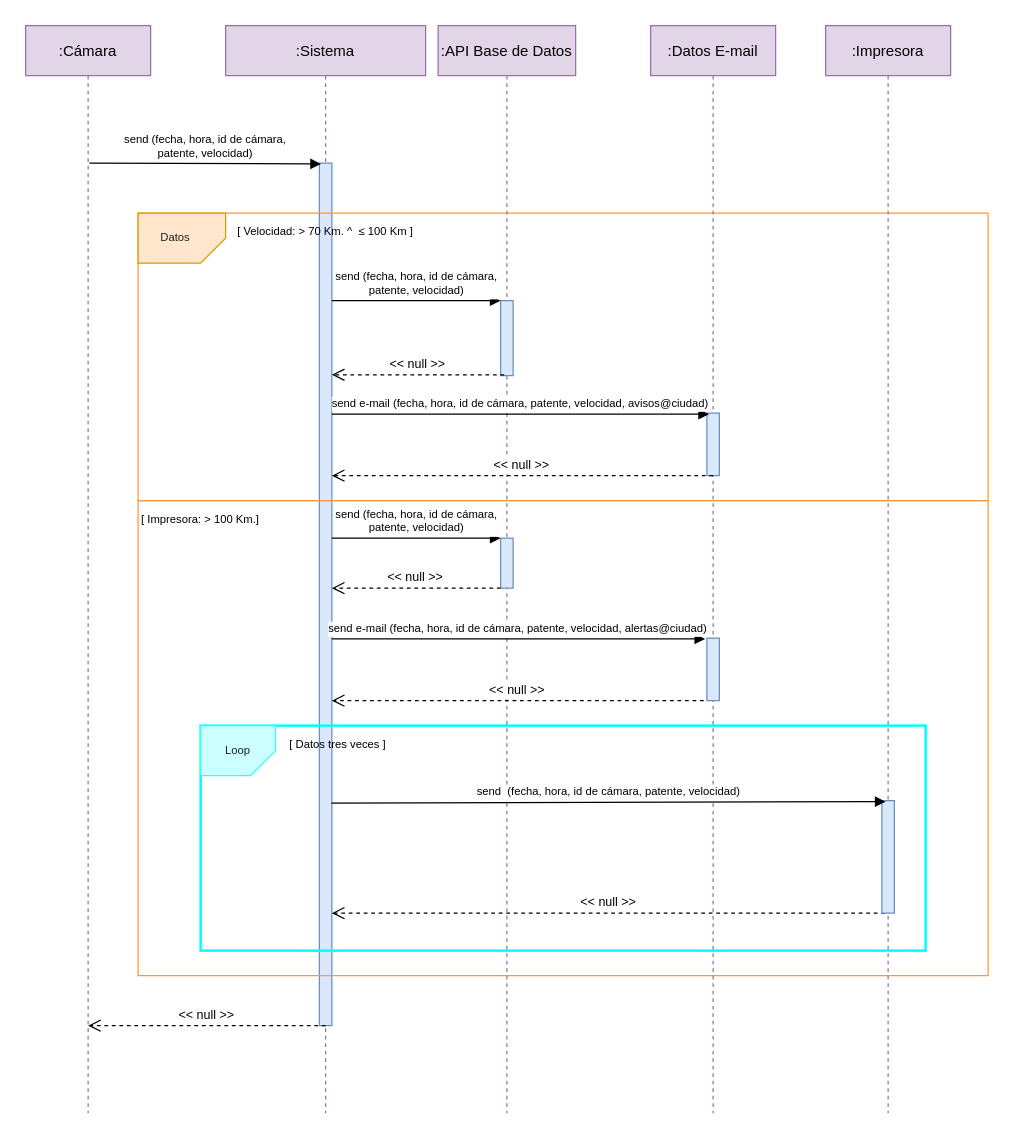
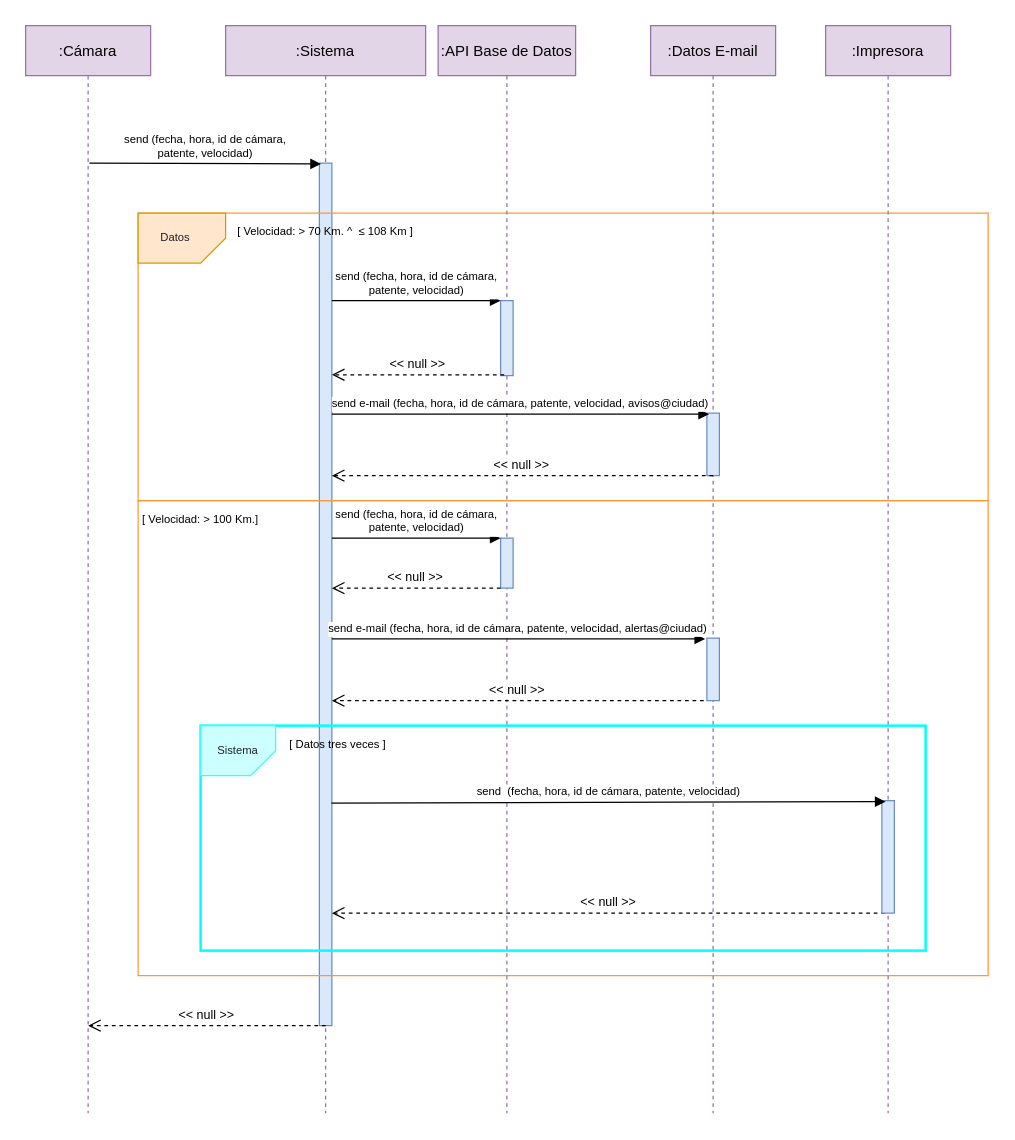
  <mxCell id="0" />
  <mxCell id="1" parent="0" />
  <mxCell id="2" value=":Sistema" style="shape=umlLifeline;perimeter=lifelinePerimeter;container=1;collapsible=0;recursiveResize=0;rounded=0;shadow=0;strokeWidth=1;fillColor=#e1d5e7;strokeColor=#9673a6;" parent="1" vertex="1"><mxGeometry x="180" y="20" width="160" height="870" as="geometry" /></mxCell>
  <mxCell id="3" value="" style="points=[];perimeter=orthogonalPerimeter;rounded=0;shadow=0;strokeWidth=1;fillColor=#dae8fc;strokeColor=#6c8ebf;" vertex="1" parent="2"><mxGeometry x="75" y="110" width="10" height="690" as="geometry" /></mxCell>
- <mxCell id="4" value="[ Velocidad: &amp;gt; 70 Km. ^&amp;nbsp; ≤ 100 Km ]" style="text;html=1;strokeColor=none;fillColor=none;align=center;verticalAlign=middle;whiteSpace=wrap;rounded=0;fontSize=9;" vertex="1" parent="2"><mxGeometry y="150" width="160" height="30" as="geometry" /></mxCell>
+ <mxCell id="4" value="[ Velocidad: &amp;gt; 70 Km. ^&amp;nbsp; ≤ 108 Km ]" style="text;html=1;strokeColor=none;fillColor=none;align=center;verticalAlign=middle;whiteSpace=wrap;rounded=0;fontSize=9;" vertex="1" parent="2"><mxGeometry y="150" width="160" height="30" as="geometry" /></mxCell>
  <mxCell id="5" value="send (fecha, hora, id de cámara, &#10;patente, velocidad)" style="verticalAlign=bottom;endArrow=block;shadow=0;strokeWidth=1;fontSize=9;entryX=0.131;entryY=0.001;entryDx=0;entryDy=0;entryPerimeter=0;" parent="2" target="3" edge="1"><mxGeometry relative="1" as="geometry"><mxPoint x="-109" y="110" as="sourcePoint" /><mxPoint x="60" y="110" as="targetPoint" /></mxGeometry></mxCell>
  <mxCell id="6" value="&lt;&lt; null &gt;&gt;" style="verticalAlign=bottom;endArrow=open;dashed=1;endSize=8;shadow=0;strokeWidth=1;fontSize=10;exitX=0.5;exitY=1;exitDx=0;exitDy=0;exitPerimeter=0;" edge="1" parent="2" source="3"><mxGeometry relative="1" as="geometry"><mxPoint x="-110" y="800" as="targetPoint" /><mxPoint x="70" y="800" as="sourcePoint" /></mxGeometry></mxCell>
  <mxCell id="7" value="[ Datos tres veces ]" style="text;html=1;strokeColor=none;fillColor=none;align=center;verticalAlign=middle;whiteSpace=wrap;rounded=0;fontSize=9;" vertex="1" parent="2"><mxGeometry x="30" y="560" width="120" height="30" as="geometry" /></mxCell>
  <mxCell id="8" value="" style="rounded=0;whiteSpace=wrap;html=1;fontSize=9;strokeColor=#FF9933;fillColor=none;" vertex="1" parent="1"><mxGeometry x="110" y="400" width="680" height="380" as="geometry" /></mxCell>
  <mxCell id="9" value="" style="rounded=0;whiteSpace=wrap;html=1;fontSize=9;fillColor=none;strokeColor=#00FFFF;strokeWidth=2;" vertex="1" parent="1"><mxGeometry x="160" y="580" width="580" height="180" as="geometry" /></mxCell>
  <mxCell id="10" value="" style="rounded=0;whiteSpace=wrap;html=1;fontSize=9;strokeColor=#FF9933;fillColor=none;" vertex="1" parent="1"><mxGeometry x="110" y="170" width="680" height="230" as="geometry" /></mxCell>
  <mxCell id="11" value=":Cámara" style="shape=umlLifeline;perimeter=lifelinePerimeter;container=1;collapsible=0;recursiveResize=0;rounded=0;shadow=0;strokeWidth=1;fillColor=#e1d5e7;strokeColor=#9673a6;" parent="1" vertex="1"><mxGeometry x="20" y="20" width="100" height="870" as="geometry" /></mxCell>
  <mxCell id="12" value=":API Base de Datos" style="shape=umlLifeline;perimeter=lifelinePerimeter;container=1;collapsible=0;recursiveResize=0;rounded=0;shadow=0;strokeWidth=1;fillColor=#e1d5e7;strokeColor=#9673a6;" vertex="1" parent="1"><mxGeometry x="350" y="20" width="110" height="870" as="geometry" /></mxCell>
  <mxCell id="13" value="" style="points=[];perimeter=orthogonalPerimeter;rounded=0;shadow=0;strokeWidth=1;fillColor=#dae8fc;strokeColor=#6c8ebf;" vertex="1" parent="12"><mxGeometry x="50" y="220" width="10" height="60" as="geometry" /></mxCell>
  <mxCell id="14" value="" style="points=[];perimeter=orthogonalPerimeter;rounded=0;shadow=0;strokeWidth=1;fillColor=#dae8fc;strokeColor=#6c8ebf;" vertex="1" parent="12"><mxGeometry x="50" y="410" width="10" height="40" as="geometry" /></mxCell>
  <mxCell id="15" value="&lt;&lt; null &gt;&gt;" style="verticalAlign=bottom;endArrow=open;dashed=1;endSize=8;exitX=0.5;exitY=1;shadow=0;strokeWidth=1;fontSize=10;exitDx=0;exitDy=0;exitPerimeter=0;" edge="1" parent="12" target="3"><mxGeometry relative="1" as="geometry"><mxPoint x="-90" y="450" as="targetPoint" /><mxPoint x="50" y="450" as="sourcePoint" /></mxGeometry></mxCell>
  <mxCell id="16" value="&lt;&lt; null &gt;&gt;" style="verticalAlign=bottom;endArrow=open;dashed=1;endSize=8;exitX=0.5;exitY=1;shadow=0;strokeWidth=1;fontSize=10;exitDx=0;exitDy=0;exitPerimeter=0;" edge="1" parent="12" target="3"><mxGeometry relative="1" as="geometry"><mxPoint x="-90" y="540" as="targetPoint" /><mxPoint x="212.5" y="540" as="sourcePoint" /></mxGeometry></mxCell>
  <mxCell id="17" value="&lt;&lt; null &gt;&gt;" style="verticalAlign=bottom;endArrow=open;dashed=1;endSize=8;exitX=0.5;exitY=1;shadow=0;strokeWidth=1;fontSize=10;exitDx=0;exitDy=0;exitPerimeter=0;" edge="1" parent="12" target="3"><mxGeometry relative="1" as="geometry"><mxPoint x="50" y="710" as="targetPoint" /><mxPoint x="357.5" y="710" as="sourcePoint" /></mxGeometry></mxCell>
  <mxCell id="18" value=":Datos E-mail" style="shape=umlLifeline;perimeter=lifelinePerimeter;container=1;collapsible=0;recursiveResize=0;rounded=0;shadow=0;strokeWidth=1;fillColor=#e1d5e7;strokeColor=#9673a6;" vertex="1" parent="1"><mxGeometry x="520" y="20" width="100" height="870" as="geometry" /></mxCell>
  <mxCell id="19" value="" style="points=[];perimeter=orthogonalPerimeter;rounded=0;shadow=0;strokeWidth=1;fillColor=#dae8fc;strokeColor=#6c8ebf;" vertex="1" parent="18"><mxGeometry x="45" y="310" width="10" height="50" as="geometry" /></mxCell>
  <mxCell id="20" value="" style="points=[];perimeter=orthogonalPerimeter;rounded=0;shadow=0;strokeWidth=1;fillColor=#dae8fc;strokeColor=#6c8ebf;" vertex="1" parent="18"><mxGeometry x="45" y="490" width="10" height="50" as="geometry" /></mxCell>
  <mxCell id="21" value=":Impresora" style="shape=umlLifeline;perimeter=lifelinePerimeter;container=1;collapsible=0;recursiveResize=0;rounded=0;shadow=0;strokeWidth=1;fillColor=#e1d5e7;strokeColor=#9673a6;" vertex="1" parent="1"><mxGeometry x="660" y="20" width="100" height="870" as="geometry" /></mxCell>
  <mxCell id="22" value="" style="points=[];perimeter=orthogonalPerimeter;rounded=0;shadow=0;strokeWidth=1;fillColor=#dae8fc;strokeColor=#6c8ebf;" vertex="1" parent="21"><mxGeometry x="45" y="620" width="10" height="90" as="geometry" /></mxCell>
  <mxCell id="23" value="send (fecha, hora, id de cámara, &#10;patente, velocidad)" style="verticalAlign=bottom;endArrow=block;shadow=0;strokeWidth=1;fontSize=9;entryX=0;entryY=0;entryDx=0;entryDy=0;entryPerimeter=0;" edge="1" parent="1" source="3" target="13"><mxGeometry relative="1" as="geometry"><mxPoint x="240" y="210" as="sourcePoint" /><mxPoint x="390" y="210" as="targetPoint" /></mxGeometry></mxCell>
  <mxCell id="24" value="send e-mail (fecha, hora, id de cámara, patente, velocidad, avisos@ciudad)" style="verticalAlign=bottom;endArrow=block;shadow=0;strokeWidth=1;fontSize=9;entryX=0.176;entryY=0.016;entryDx=0;entryDy=0;entryPerimeter=0;" edge="1" parent="1" source="3" target="19"><mxGeometry relative="1" as="geometry"><mxPoint x="240" y="320.44" as="sourcePoint" /><mxPoint x="540" y="321" as="targetPoint" /></mxGeometry></mxCell>
  <mxCell id="25" value="&lt;&lt; null &gt;&gt;" style="verticalAlign=bottom;endArrow=open;dashed=1;endSize=8;exitX=0.5;exitY=1;shadow=0;strokeWidth=1;fontSize=10;exitDx=0;exitDy=0;exitPerimeter=0;" edge="1" parent="1" source="19" target="3"><mxGeometry relative="1" as="geometry"><mxPoint x="240" y="370" as="targetPoint" /><mxPoint x="540" y="370" as="sourcePoint" /></mxGeometry></mxCell>
  <mxCell id="26" value="" style="verticalLabelPosition=bottom;verticalAlign=top;html=1;shape=card;whiteSpace=wrap;size=20;arcSize=12;fontSize=9;rotation=-180;fillColor=#ffe6cc;strokeColor=#d79b00;" vertex="1" parent="1"><mxGeometry x="110" y="170" width="70" height="40" as="geometry" /></mxCell>
  <mxCell id="27" value="send e-mail (fecha, hora, id de cámara, patente, velocidad, alertas@ciudad)" style="verticalAlign=bottom;endArrow=block;shadow=0;strokeWidth=1;fontSize=9;entryX=-0.133;entryY=0.013;entryDx=0;entryDy=0;entryPerimeter=0;" edge="1" parent="1" source="3" target="20"><mxGeometry relative="1" as="geometry"><mxPoint x="240" y="500" as="sourcePoint" /><mxPoint x="551.76" y="490" as="targetPoint" /></mxGeometry></mxCell>
  <mxCell id="28" value="send (fecha, hora, id de cámara, &#10;patente, velocidad)" style="verticalAlign=bottom;endArrow=block;shadow=0;strokeWidth=1;fontSize=9;" edge="1" parent="1" source="3"><mxGeometry relative="1" as="geometry"><mxPoint x="240" y="430" as="sourcePoint" /><mxPoint x="400" y="430" as="targetPoint" /></mxGeometry></mxCell>
  <mxCell id="29" value="Datos" style="text;html=1;strokeColor=none;fillColor=none;align=center;verticalAlign=middle;whiteSpace=wrap;rounded=0;labelBackgroundColor=none;fontSize=9;fontColor=#202124;" vertex="1" parent="1"><mxGeometry x="110" y="175" width="60" height="30" as="geometry" /></mxCell>
- <mxCell id="30" value="[ Impresora: &amp;gt; 100 Km.]" style="text;html=1;strokeColor=none;fillColor=none;align=center;verticalAlign=middle;whiteSpace=wrap;rounded=0;fontSize=9;" vertex="1" parent="1"><mxGeometry x="110" y="400" width="100" height="30" as="geometry" /></mxCell>
+ <mxCell id="30" value="[ Velocidad: &amp;gt; 100 Km.]" style="text;html=1;strokeColor=none;fillColor=none;align=center;verticalAlign=middle;whiteSpace=wrap;rounded=0;fontSize=9;" vertex="1" parent="1"><mxGeometry x="110" y="400" width="100" height="30" as="geometry" /></mxCell>
  <mxCell id="31" value="&lt;&lt; null &gt;&gt;" style="verticalAlign=bottom;endArrow=open;dashed=1;endSize=8;exitX=0.286;exitY=0.989;shadow=0;strokeWidth=1;fontSize=10;exitDx=0;exitDy=0;exitPerimeter=0;" edge="1" parent="1" source="13" target="3"><mxGeometry relative="1" as="geometry"><mxPoint x="260" y="300" as="targetPoint" /><mxPoint x="395" y="300" as="sourcePoint" /></mxGeometry></mxCell>
  <mxCell id="32" value="" style="verticalLabelPosition=bottom;verticalAlign=top;html=1;shape=card;whiteSpace=wrap;size=20;arcSize=12;fontSize=9;rotation=-180;fillColor=#CCFFFF;strokeColor=#33FFFF;" vertex="1" parent="1"><mxGeometry x="160" y="580" width="60" height="40" as="geometry" /></mxCell>
- <mxCell id="33" value="Loop" style="text;html=1;strokeColor=none;fillColor=none;align=center;verticalAlign=middle;whiteSpace=wrap;rounded=0;labelBackgroundColor=none;fontSize=9;fontColor=#202124;" vertex="1" parent="1"><mxGeometry x="160" y="585" width="60" height="30" as="geometry" /></mxCell>
+ <mxCell id="33" value="Sistema" style="text;html=1;strokeColor=none;fillColor=none;align=center;verticalAlign=middle;whiteSpace=wrap;rounded=0;labelBackgroundColor=none;fontSize=9;fontColor=#202124;" vertex="1" parent="1"><mxGeometry x="160" y="585" width="60" height="30" as="geometry" /></mxCell>
  <mxCell id="34" value="send  (fecha, hora, id de cámara, patente, velocidad)" style="verticalAlign=bottom;endArrow=block;shadow=0;strokeWidth=1;fontSize=9;entryX=0.3;entryY=0.009;entryDx=0;entryDy=0;entryPerimeter=0;exitX=0.967;exitY=0.742;exitDx=0;exitDy=0;exitPerimeter=0;" edge="1" parent="1" source="3" target="22"><mxGeometry relative="1" as="geometry"><mxPoint x="260" y="641" as="sourcePoint" /><mxPoint x="553.67" y="640" as="targetPoint" /></mxGeometry></mxCell>
